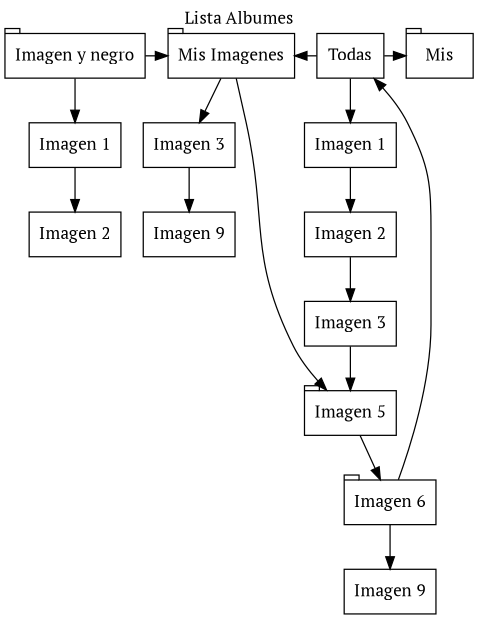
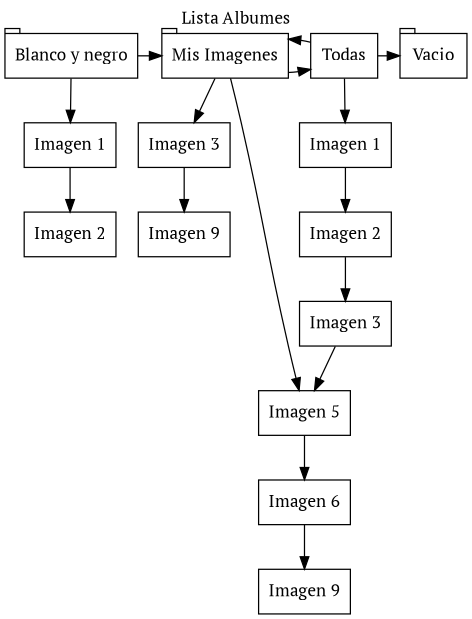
  digraph {
    fontname="PT Serif"
    label="Lista Albumes"
    labelloc=t
    node [fontname="PT Serif" shape=box]
    edge [fontname="PT Serif"]
-   n1 [label="Imagen y negro" shape=tab]
+   n1 [label="Blanco y negro" shape=tab]
    n2 [label="Mis Imagenes" shape=tab]
    n3 [label=Todas]
-   n4 [label=Mis shape=tab]
+   n4 [label=Vacio shape=tab]
    n5 [label="Imagen 1"]
    n6 [label="Imagen 3"]
    n7 [label="Imagen 1"]
    n8 [label="Imagen 2"]
    n9 [label="Imagen 9"]
    n10 [label="Imagen 2"]
    n11 [label="Imagen 3"]
-   n12 [label="Imagen 5" shape=tab]
-   n13 [label="Imagen 6" shape=tab]
+   n12 [label="Imagen 5"]
+   n13 [label="Imagen 6"]
    n14 [label="Imagen 9"]
    subgraph sub_1 {
      rank=same
      n1
      n2
      n3
      n4
    }
    n1 -> n2
    n1 -> n5
-   n13 -> n3
+   n2 -> n3
    n2 -> n3 [dir=back]
    n2 -> n6
    n3 -> n4
    n3 -> n7
    n5 -> n8
    n6 -> n9
    n7 -> n10
    n10 -> n11
    n11 -> n12
    n12 -> n2 [dir=back]
    n12 -> n13
    n13 -> n14
  }
